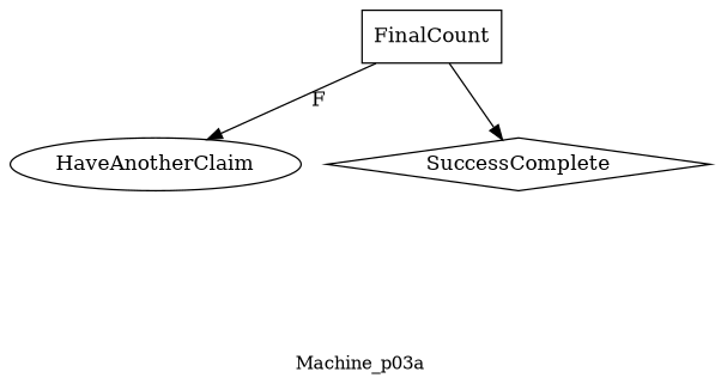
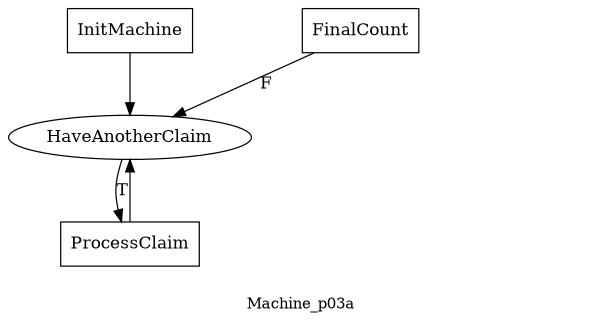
  digraph {
    fontsize=12
    label=Machine_p03a
    node [shape=box]
    HaveAnotherClaim [shape=ellipse]
+   InitMachine
+   ProcessClaim
    FinalCount
-   SuccessComplete [shape=diamond]
+   HaveAnotherClaim -> ProcessClaim [label=T]
+   InitMachine -> HaveAnotherClaim
+   ProcessClaim -> HaveAnotherClaim
    FinalCount -> HaveAnotherClaim [label=F]
-   FinalCount -> SuccessComplete
  }
